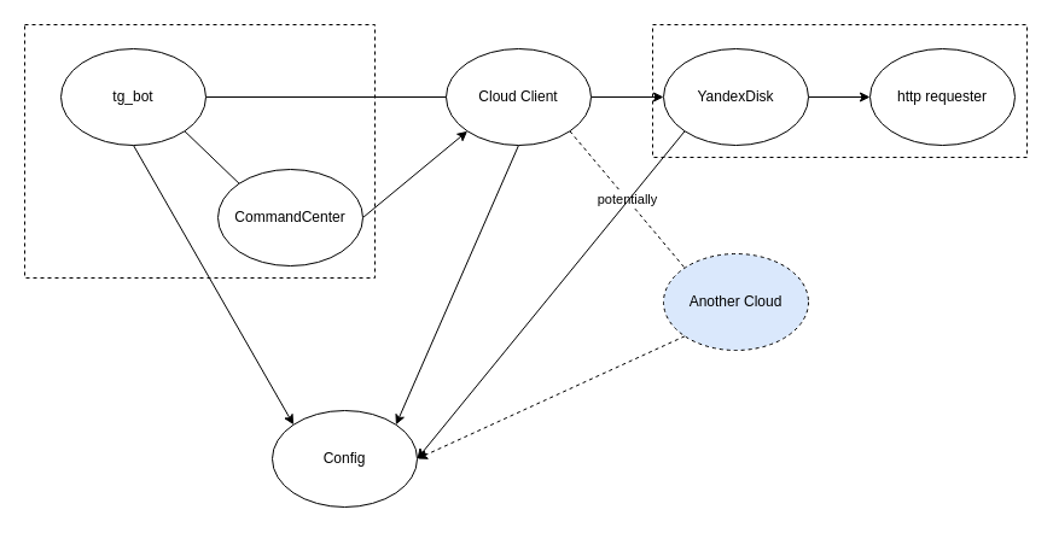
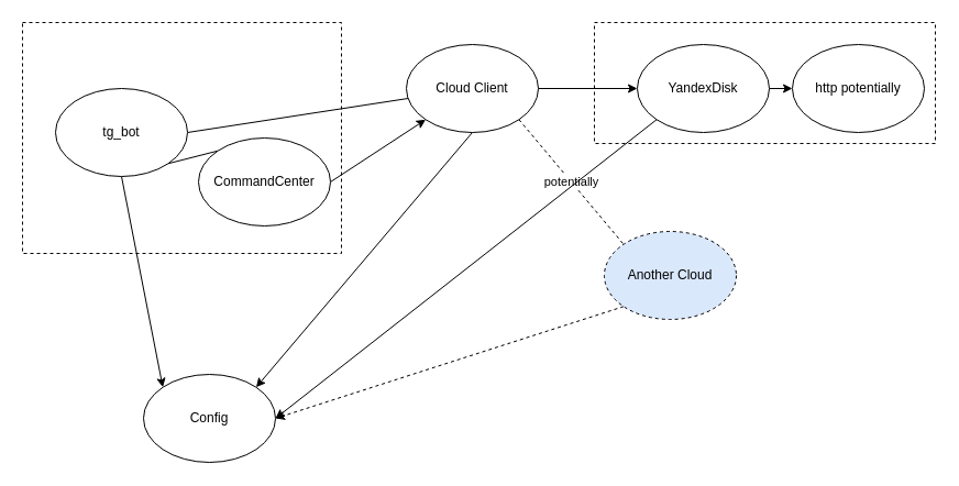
  <mxCell id="0" />
  <mxCell id="1" parent="0" />
  <mxCell id="2" value="" style="rounded=0;whiteSpace=wrap;html=1;dashed=1;fillColor=none;" parent="1" vertex="1"><mxGeometry x="20" y="20" width="290" height="210" as="geometry" /></mxCell>
  <mxCell id="3" style="rounded=0;orthogonalLoop=1;jettySize=auto;html=1;exitX=1;exitY=0.5;exitDx=0;exitDy=0;" parent="1" source="6" target="9" edge="1"><mxGeometry relative="1" as="geometry" /></mxCell>
  <mxCell id="4" value="potentially" style="rounded=0;orthogonalLoop=1;jettySize=auto;html=1;exitX=1;exitY=1;exitDx=0;exitDy=0;entryX=0;entryY=0;entryDx=0;entryDy=0;dashed=1;endArrow=none;" parent="1" source="6" target="15" edge="1"><mxGeometry relative="1" as="geometry" /></mxCell>
  <mxCell id="5" style="rounded=0;orthogonalLoop=1;jettySize=auto;html=1;exitX=0.5;exitY=1;exitDx=0;exitDy=0;entryX=1;entryY=0;entryDx=0;entryDy=0;" parent="1" source="6" target="16" edge="1"><mxGeometry relative="1" as="geometry" /></mxCell>
  <mxCell id="6" value="Cloud Client" style="ellipse;whiteSpace=wrap;html=1;" parent="1" vertex="1"><mxGeometry x="369" y="40" width="120" height="80" as="geometry" /></mxCell>
  <mxCell id="7" style="rounded=0;orthogonalLoop=1;jettySize=auto;html=1;exitX=1;exitY=0.5;exitDx=0;exitDy=0;entryX=0;entryY=0.5;entryDx=0;entryDy=0;" parent="1" source="9" target="19" edge="1"><mxGeometry relative="1" as="geometry" /></mxCell>
  <mxCell id="8" style="rounded=0;orthogonalLoop=1;jettySize=auto;html=1;exitX=0;exitY=1;exitDx=0;exitDy=0;entryX=1;entryY=0.5;entryDx=0;entryDy=0;" parent="1" source="9" target="16" edge="1"><mxGeometry relative="1" as="geometry" /></mxCell>
- <mxCell id="9" value="YandexDisk" style="ellipse;whiteSpace=wrap;html=1;" parent="1" vertex="1"><mxGeometry x="549" y="40" width="120" height="80" as="geometry" /></mxCell>
+ <mxCell id="9" value="YandexDisk" style="ellipse;whiteSpace=wrap;html=1;" parent="1" vertex="1"><mxGeometry x="579" y="40" width="120" height="80" as="geometry" /></mxCell>
  <mxCell id="10" style="rounded=0;orthogonalLoop=1;jettySize=auto;html=1;exitX=0.5;exitY=1;exitDx=0;exitDy=0;entryX=0;entryY=0;entryDx=0;entryDy=0;" parent="1" source="13" target="16" edge="1"><mxGeometry relative="1" as="geometry" /></mxCell>
  <mxCell id="11" style="rounded=0;orthogonalLoop=1;jettySize=auto;html=1;exitX=1;exitY=1;exitDx=0;exitDy=0;entryX=0;entryY=0;entryDx=0;entryDy=0;endArrow=none;" parent="1" source="13" target="18" edge="1"><mxGeometry relative="1" as="geometry" /></mxCell>
  <mxCell id="12" style="rounded=0;orthogonalLoop=1;jettySize=auto;html=1;exitX=1;exitY=0.5;exitDx=0;exitDy=0;endArrow=none;" parent="1" source="13" target="6" edge="1"><mxGeometry relative="1" as="geometry" /></mxCell>
- <mxCell id="13" value="tg_bot" style="ellipse;whiteSpace=wrap;html=1;" parent="1" vertex="1"><mxGeometry x="50" y="40" width="120" height="80" as="geometry" /></mxCell>
+ <mxCell id="13" value="tg_bot" style="ellipse;whiteSpace=wrap;html=1;" parent="1" vertex="1"><mxGeometry x="50" y="80" width="120" height="80" as="geometry" /></mxCell>
  <mxCell id="14" style="rounded=0;orthogonalLoop=1;jettySize=auto;html=1;exitX=0;exitY=1;exitDx=0;exitDy=0;entryX=1;entryY=0.5;entryDx=0;entryDy=0;dashed=1;" parent="1" source="15" target="16" edge="1"><mxGeometry relative="1" as="geometry" /></mxCell>
  <mxCell id="15" value="Another Cloud" style="ellipse;whiteSpace=wrap;html=1;dashed=1;fillColor=#dae8fc;" parent="1" vertex="1"><mxGeometry x="549" y="210" width="120" height="80" as="geometry" /></mxCell>
- <mxCell id="16" value="Config" style="ellipse;whiteSpace=wrap;html=1;" parent="1" vertex="1"><mxGeometry x="225" y="340" width="120" height="80" as="geometry" /></mxCell>
+ <mxCell id="16" value="Config" style="ellipse;whiteSpace=wrap;html=1;" parent="1" vertex="1"><mxGeometry x="130" y="340" width="120" height="80" as="geometry" /></mxCell>
  <mxCell id="17" style="rounded=0;orthogonalLoop=1;jettySize=auto;html=1;exitX=1;exitY=0.5;exitDx=0;exitDy=0;entryX=0;entryY=1;entryDx=0;entryDy=0;" parent="1" source="18" target="6" edge="1"><mxGeometry relative="1" as="geometry" /></mxCell>
- <mxCell id="18" value="CommandCenter" style="ellipse;whiteSpace=wrap;html=1;" parent="1" vertex="1"><mxGeometry x="180" y="140" width="120" height="80" as="geometry" /></mxCell>
- <mxCell id="19" value="http requester" style="ellipse;whiteSpace=wrap;html=1;" parent="1" vertex="1"><mxGeometry x="720" y="40" width="120" height="80" as="geometry" /></mxCell>
+ <mxCell id="18" value="CommandCenter" style="ellipse;whiteSpace=wrap;html=1;" parent="1" vertex="1"><mxGeometry x="180" y="125" width="120" height="80" as="geometry" /></mxCell>
+ <mxCell id="19" value="http potentially" style="ellipse;whiteSpace=wrap;html=1;" parent="1" vertex="1"><mxGeometry x="720" y="40" width="120" height="80" as="geometry" /></mxCell>
  <mxCell id="20" value="" style="rounded=0;whiteSpace=wrap;html=1;dashed=1;fillColor=none;" parent="1" vertex="1"><mxGeometry x="540" y="20" width="310" height="110" as="geometry" /></mxCell>
